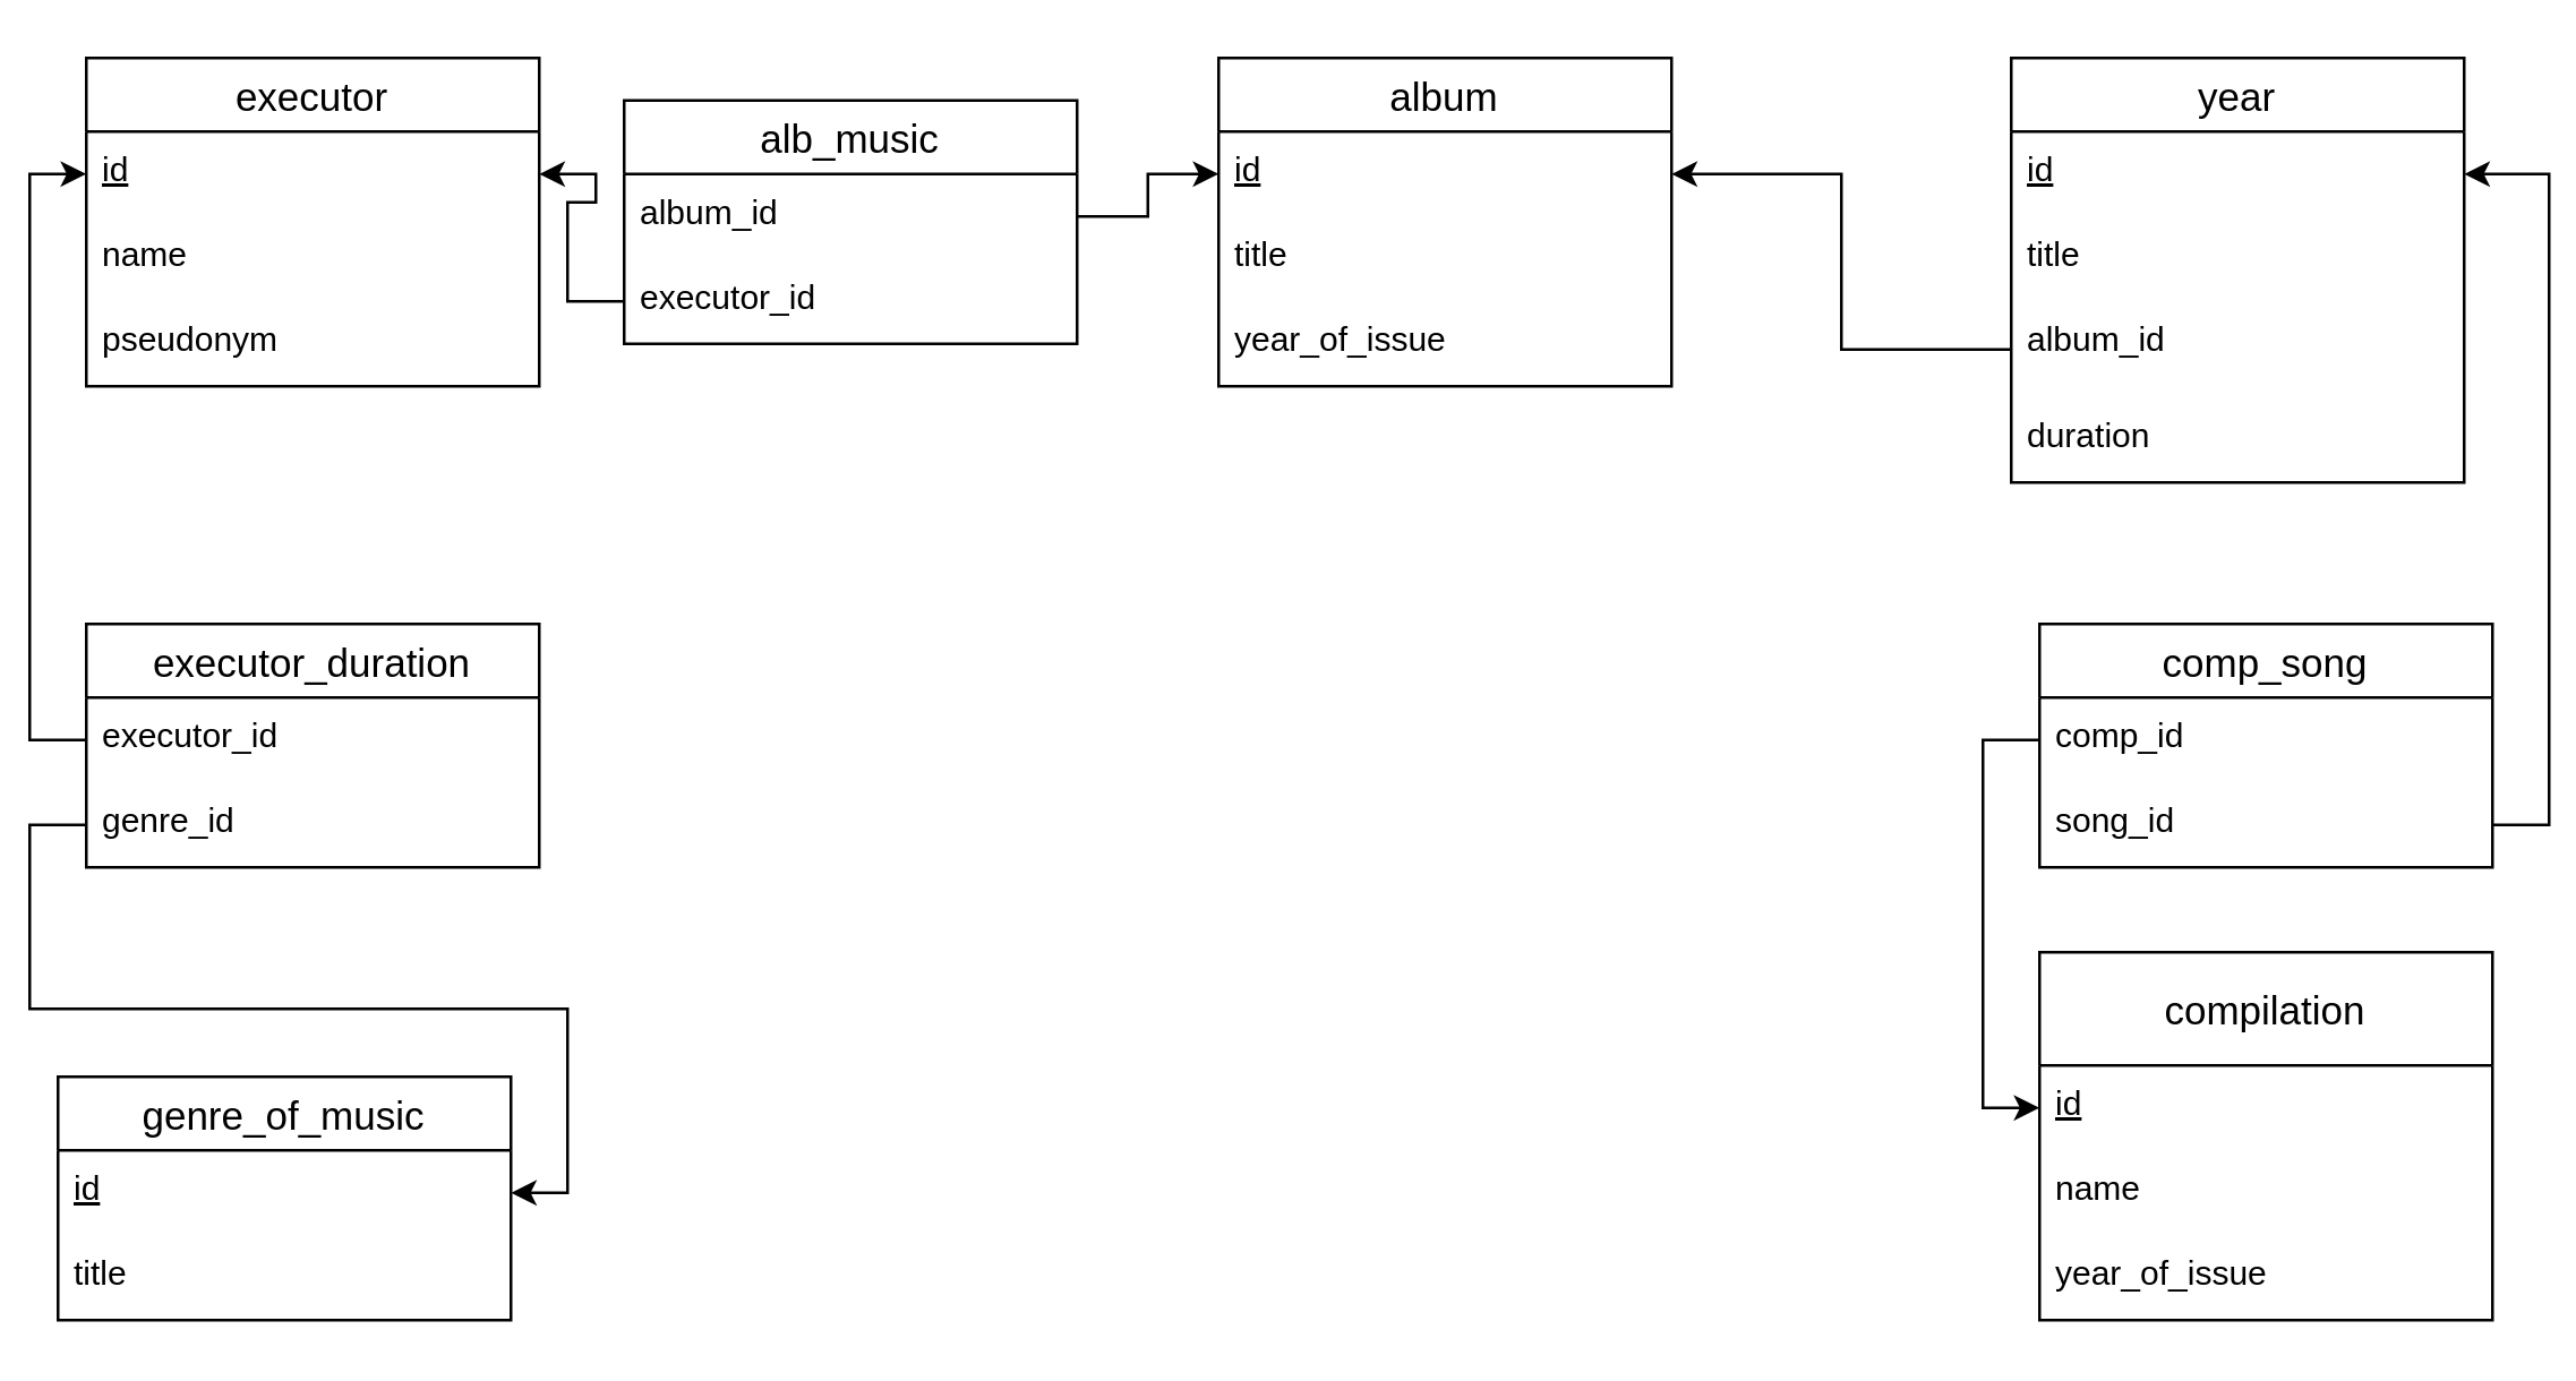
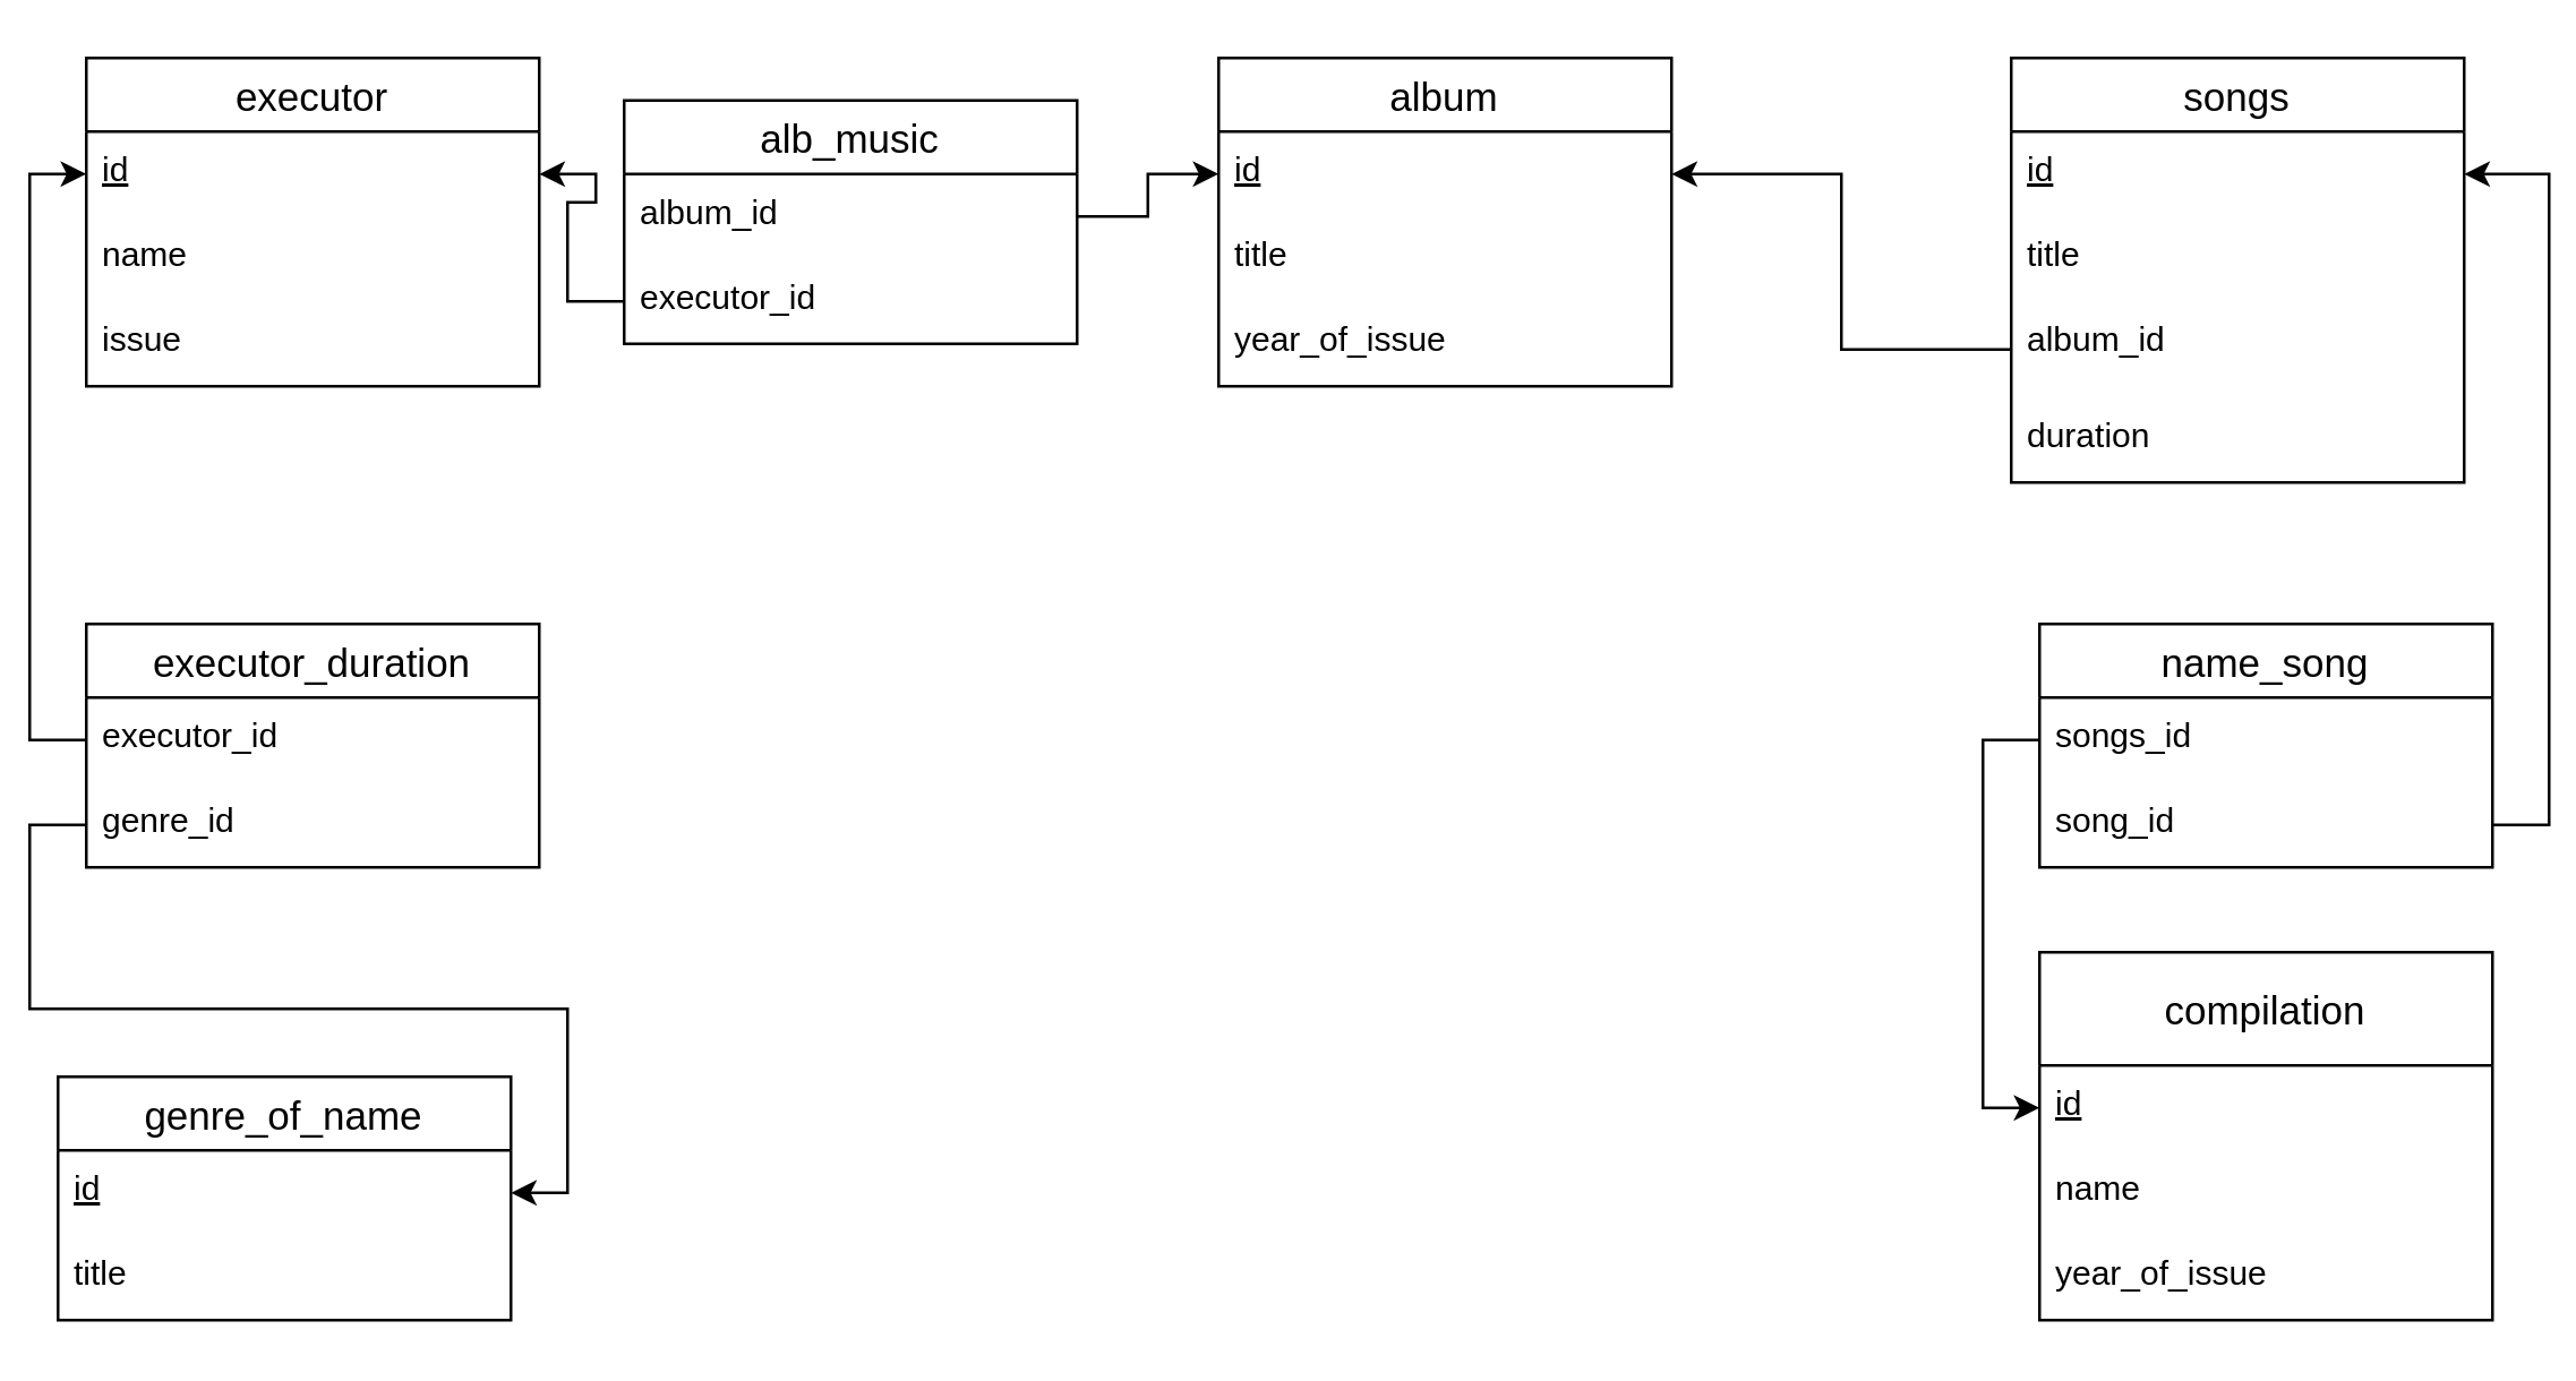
  <mxCell id="0" />
  <mxCell id="1" parent="0" />
  <mxCell id="2" value="executor" style="swimlane;fontStyle=0;childLayout=stackLayout;horizontal=1;startSize=26;horizontalStack=0;resizeParent=1;resizeParentMax=0;resizeLast=0;collapsible=1;marginBottom=0;align=center;fontSize=14;" parent="1" vertex="1"><mxGeometry x="30" y="20" width="160" height="116" as="geometry" /></mxCell>
  <mxCell id="3" value="id" style="text;strokeColor=none;fillColor=none;spacingLeft=4;spacingRight=4;overflow=hidden;rotatable=0;points=[[0,0.5],[1,0.5]];portConstraint=eastwest;fontSize=12;fontStyle=4" parent="2" vertex="1"><mxGeometry y="26" width="160" height="30" as="geometry" /></mxCell>
  <mxCell id="4" value="name" style="text;strokeColor=none;fillColor=none;spacingLeft=4;spacingRight=4;overflow=hidden;rotatable=0;points=[[0,0.5],[1,0.5]];portConstraint=eastwest;fontSize=12;" parent="2" vertex="1"><mxGeometry y="56" width="160" height="30" as="geometry" /></mxCell>
- <mxCell id="5" value="pseudonym" style="text;strokeColor=none;fillColor=none;spacingLeft=4;spacingRight=4;overflow=hidden;rotatable=0;points=[[0,0.5],[1,0.5]];portConstraint=eastwest;fontSize=12;" parent="2" vertex="1"><mxGeometry y="86" width="160" height="30" as="geometry" /></mxCell>
+ <mxCell id="5" value="issue" style="text;strokeColor=none;fillColor=none;spacingLeft=4;spacingRight=4;overflow=hidden;rotatable=0;points=[[0,0.5],[1,0.5]];portConstraint=eastwest;fontSize=12;" parent="2" vertex="1"><mxGeometry y="86" width="160" height="30" as="geometry" /></mxCell>
  <mxCell id="6" value="album" style="swimlane;fontStyle=0;childLayout=stackLayout;horizontal=1;startSize=26;horizontalStack=0;resizeParent=1;resizeParentMax=0;resizeLast=0;collapsible=1;marginBottom=0;align=center;fontSize=14;" parent="1" vertex="1"><mxGeometry x="430" y="20" width="160" height="116" as="geometry" /></mxCell>
  <mxCell id="7" value="id" style="text;strokeColor=none;fillColor=none;spacingLeft=4;spacingRight=4;overflow=hidden;rotatable=0;points=[[0,0.5],[1,0.5]];portConstraint=eastwest;fontSize=12;fontStyle=4" parent="6" vertex="1"><mxGeometry y="26" width="160" height="30" as="geometry" /></mxCell>
  <mxCell id="8" value="title" style="text;strokeColor=none;fillColor=none;spacingLeft=4;spacingRight=4;overflow=hidden;rotatable=0;points=[[0,0.5],[1,0.5]];portConstraint=eastwest;fontSize=12;" parent="6" vertex="1"><mxGeometry y="56" width="160" height="30" as="geometry" /></mxCell>
  <mxCell id="9" value="year_of_issue" style="text;strokeColor=none;fillColor=none;spacingLeft=4;spacingRight=4;overflow=hidden;rotatable=0;points=[[0,0.5],[1,0.5]];portConstraint=eastwest;fontSize=12;" parent="6" vertex="1"><mxGeometry y="86" width="160" height="30" as="geometry" /></mxCell>
  <mxCell id="10" style="edgeStyle=orthogonalEdgeStyle;rounded=0;orthogonalLoop=1;jettySize=auto;html=1;exitX=0;exitY=0.5;exitDx=0;exitDy=0;entryX=1;entryY=0.5;entryDx=0;entryDy=0;" parent="1" source="30" target="3" edge="1"><mxGeometry relative="1" as="geometry"><mxPoint x="210" y="70" as="targetPoint" /></mxGeometry></mxCell>
- <mxCell id="11" value="year" style="swimlane;fontStyle=0;childLayout=stackLayout;horizontal=1;startSize=26;horizontalStack=0;resizeParent=1;resizeParentMax=0;resizeLast=0;collapsible=1;marginBottom=0;align=center;fontSize=14;" parent="1" vertex="1"><mxGeometry x="710" y="20" width="160" height="150" as="geometry" /></mxCell>
+ <mxCell id="11" value="songs" style="swimlane;fontStyle=0;childLayout=stackLayout;horizontal=1;startSize=26;horizontalStack=0;resizeParent=1;resizeParentMax=0;resizeLast=0;collapsible=1;marginBottom=0;align=center;fontSize=14;" parent="1" vertex="1"><mxGeometry x="710" y="20" width="160" height="150" as="geometry" /></mxCell>
  <mxCell id="12" value="id" style="text;strokeColor=none;fillColor=none;spacingLeft=4;spacingRight=4;overflow=hidden;rotatable=0;points=[[0,0.5],[1,0.5]];portConstraint=eastwest;fontSize=12;fontStyle=4" parent="11" vertex="1"><mxGeometry y="26" width="160" height="30" as="geometry" /></mxCell>
  <mxCell id="13" value="title" style="text;strokeColor=none;fillColor=none;spacingLeft=4;spacingRight=4;overflow=hidden;rotatable=0;points=[[0,0.5],[1,0.5]];portConstraint=eastwest;fontSize=12;" parent="11" vertex="1"><mxGeometry y="56" width="160" height="30" as="geometry" /></mxCell>
  <mxCell id="14" value="album_id" style="text;strokeColor=none;fillColor=none;spacingLeft=4;spacingRight=4;overflow=hidden;rotatable=0;points=[[0,0.5],[1,0.5]];portConstraint=eastwest;fontSize=12;" parent="11" vertex="1"><mxGeometry y="86" width="160" height="34" as="geometry" /></mxCell>
  <mxCell id="15" value="duration" style="text;strokeColor=none;fillColor=none;spacingLeft=4;spacingRight=4;overflow=hidden;rotatable=0;points=[[0,0.5],[1,0.5]];portConstraint=eastwest;fontSize=12;" parent="11" vertex="1"><mxGeometry y="120" width="160" height="30" as="geometry" /></mxCell>
- <mxCell id="16" value="genre_of_music" style="swimlane;fontStyle=0;childLayout=stackLayout;horizontal=1;startSize=26;horizontalStack=0;resizeParent=1;resizeParentMax=0;resizeLast=0;collapsible=1;marginBottom=0;align=center;fontSize=14;" parent="1" vertex="1"><mxGeometry x="20" y="380" width="160" height="86" as="geometry" /></mxCell>
+ <mxCell id="16" value="genre_of_name" style="swimlane;fontStyle=0;childLayout=stackLayout;horizontal=1;startSize=26;horizontalStack=0;resizeParent=1;resizeParentMax=0;resizeLast=0;collapsible=1;marginBottom=0;align=center;fontSize=14;" parent="1" vertex="1"><mxGeometry x="20" y="380" width="160" height="86" as="geometry" /></mxCell>
  <mxCell id="17" value="id" style="text;strokeColor=none;fillColor=none;spacingLeft=4;spacingRight=4;overflow=hidden;rotatable=0;points=[[0,0.5],[1,0.5]];portConstraint=eastwest;fontSize=12;fontStyle=4" parent="16" vertex="1"><mxGeometry y="26" width="160" height="30" as="geometry" /></mxCell>
  <mxCell id="18" value="title" style="text;strokeColor=none;fillColor=none;spacingLeft=4;spacingRight=4;overflow=hidden;rotatable=0;points=[[0,0.5],[1,0.5]];portConstraint=eastwest;fontSize=12;" parent="16" vertex="1"><mxGeometry y="56" width="160" height="30" as="geometry" /></mxCell>
  <mxCell id="19" value="compilation" style="swimlane;fontStyle=0;childLayout=stackLayout;horizontal=1;startSize=40;horizontalStack=0;resizeParent=1;resizeParentMax=0;resizeLast=0;collapsible=1;marginBottom=0;align=center;fontSize=14;" parent="1" vertex="1"><mxGeometry x="720" y="336" width="160" height="130" as="geometry" /></mxCell>
  <mxCell id="20" value="id" style="text;strokeColor=none;fillColor=none;spacingLeft=4;spacingRight=4;overflow=hidden;rotatable=0;points=[[0,0.5],[1,0.5]];portConstraint=eastwest;fontSize=12;fontStyle=4" parent="19" vertex="1"><mxGeometry y="40" width="160" height="30" as="geometry" /></mxCell>
  <mxCell id="21" value="name" style="text;strokeColor=none;fillColor=none;spacingLeft=4;spacingRight=4;overflow=hidden;rotatable=0;points=[[0,0.5],[1,0.5]];portConstraint=eastwest;fontSize=12;" parent="19" vertex="1"><mxGeometry y="70" width="160" height="30" as="geometry" /></mxCell>
  <mxCell id="22" value="year_of_issue" style="text;strokeColor=none;fillColor=none;spacingLeft=4;spacingRight=4;overflow=hidden;rotatable=0;points=[[0,0.5],[1,0.5]];portConstraint=eastwest;fontSize=12;" parent="19" vertex="1"><mxGeometry y="100" width="160" height="30" as="geometry" /></mxCell>
  <mxCell id="23" value="executor_duration" style="swimlane;fontStyle=0;childLayout=stackLayout;horizontal=1;startSize=26;horizontalStack=0;resizeParent=1;resizeParentMax=0;resizeLast=0;collapsible=1;marginBottom=0;align=center;fontSize=14;" parent="1" vertex="1"><mxGeometry x="30" y="220" width="160" height="86" as="geometry" /></mxCell>
  <mxCell id="24" value="executor_id" style="text;strokeColor=none;fillColor=none;spacingLeft=4;spacingRight=4;overflow=hidden;rotatable=0;points=[[0,0.5],[1,0.5]];portConstraint=eastwest;fontSize=12;" parent="23" vertex="1"><mxGeometry y="26" width="160" height="30" as="geometry" /></mxCell>
  <mxCell id="25" value="genre_id" style="text;strokeColor=none;fillColor=none;spacingLeft=4;spacingRight=4;overflow=hidden;rotatable=0;points=[[0,0.5],[1,0.5]];portConstraint=eastwest;fontSize=12;" parent="23" vertex="1"><mxGeometry y="56" width="160" height="30" as="geometry" /></mxCell>
  <mxCell id="26" style="edgeStyle=orthogonalEdgeStyle;rounded=0;orthogonalLoop=1;jettySize=auto;html=1;exitX=0;exitY=0.5;exitDx=0;exitDy=0;entryX=1;entryY=0.5;entryDx=0;entryDy=0;" parent="1" source="25" target="17" edge="1"><mxGeometry relative="1" as="geometry" /></mxCell>
  <mxCell id="27" style="edgeStyle=orthogonalEdgeStyle;rounded=0;orthogonalLoop=1;jettySize=auto;html=1;exitX=0;exitY=0.5;exitDx=0;exitDy=0;entryX=0;entryY=0.5;entryDx=0;entryDy=0;" edge="1" parent="1" source="24" target="3"><mxGeometry relative="1" as="geometry"><mxPoint x="0" y="260" as="targetPoint" /></mxGeometry></mxCell>
  <mxCell id="28" value="alb_music" style="swimlane;fontStyle=0;childLayout=stackLayout;horizontal=1;startSize=26;horizontalStack=0;resizeParent=1;resizeParentMax=0;resizeLast=0;collapsible=1;marginBottom=0;align=center;fontSize=14;" vertex="1" parent="1"><mxGeometry x="220" y="35" width="160" height="86" as="geometry" /></mxCell>
  <mxCell id="29" value="album_id" style="text;strokeColor=none;fillColor=none;spacingLeft=4;spacingRight=4;overflow=hidden;rotatable=0;points=[[0,0.5],[1,0.5]];portConstraint=eastwest;fontSize=12;" vertex="1" parent="28"><mxGeometry y="26" width="160" height="30" as="geometry" /></mxCell>
  <mxCell id="30" value="executor_id" style="text;strokeColor=none;fillColor=none;spacingLeft=4;spacingRight=4;overflow=hidden;rotatable=0;points=[[0,0.5],[1,0.5]];portConstraint=eastwest;fontSize=12;" parent="28" vertex="1"><mxGeometry y="56" width="160" height="30" as="geometry" /></mxCell>
- <mxCell id="31" value="comp_song" style="swimlane;fontStyle=0;childLayout=stackLayout;horizontal=1;startSize=26;horizontalStack=0;resizeParent=1;resizeParentMax=0;resizeLast=0;collapsible=1;marginBottom=0;align=center;fontSize=14;" vertex="1" parent="1"><mxGeometry x="720" y="220" width="160" height="86" as="geometry" /></mxCell>
- <mxCell id="32" value="comp_id" style="text;strokeColor=none;fillColor=none;spacingLeft=4;spacingRight=4;overflow=hidden;rotatable=0;points=[[0,0.5],[1,0.5]];portConstraint=eastwest;fontSize=12;" vertex="1" parent="31"><mxGeometry y="26" width="160" height="30" as="geometry" /></mxCell>
+ <mxCell id="31" value="name_song" style="swimlane;fontStyle=0;childLayout=stackLayout;horizontal=1;startSize=26;horizontalStack=0;resizeParent=1;resizeParentMax=0;resizeLast=0;collapsible=1;marginBottom=0;align=center;fontSize=14;" vertex="1" parent="1"><mxGeometry x="720" y="220" width="160" height="86" as="geometry" /></mxCell>
+ <mxCell id="32" value="songs_id" style="text;strokeColor=none;fillColor=none;spacingLeft=4;spacingRight=4;overflow=hidden;rotatable=0;points=[[0,0.5],[1,0.5]];portConstraint=eastwest;fontSize=12;" vertex="1" parent="31"><mxGeometry y="26" width="160" height="30" as="geometry" /></mxCell>
  <mxCell id="33" value="song_id" style="text;strokeColor=none;fillColor=none;spacingLeft=4;spacingRight=4;overflow=hidden;rotatable=0;points=[[0,0.5],[1,0.5]];portConstraint=eastwest;fontSize=12;" parent="31" vertex="1"><mxGeometry y="56" width="160" height="30" as="geometry" /></mxCell>
  <mxCell id="34" style="edgeStyle=orthogonalEdgeStyle;rounded=0;orthogonalLoop=1;jettySize=auto;html=1;exitX=0;exitY=0.5;exitDx=0;exitDy=0;" edge="1" parent="1" source="14" target="7"><mxGeometry relative="1" as="geometry" /></mxCell>
  <mxCell id="35" style="edgeStyle=orthogonalEdgeStyle;rounded=0;orthogonalLoop=1;jettySize=auto;html=1;exitX=1;exitY=0.5;exitDx=0;exitDy=0;entryX=0;entryY=0.5;entryDx=0;entryDy=0;" edge="1" parent="1" source="29" target="7"><mxGeometry relative="1" as="geometry" /></mxCell>
  <mxCell id="36" style="edgeStyle=orthogonalEdgeStyle;rounded=0;orthogonalLoop=1;jettySize=auto;html=1;exitX=0;exitY=0.5;exitDx=0;exitDy=0;entryX=0;entryY=0.5;entryDx=0;entryDy=0;" edge="1" parent="1" source="32" target="20"><mxGeometry relative="1" as="geometry"><mxPoint x="690" y="291" as="targetPoint" /></mxGeometry></mxCell>
  <mxCell id="37" style="edgeStyle=orthogonalEdgeStyle;rounded=0;orthogonalLoop=1;jettySize=auto;html=1;exitX=1;exitY=0.5;exitDx=0;exitDy=0;entryX=1;entryY=0.5;entryDx=0;entryDy=0;" edge="1" parent="1" source="33" target="12"><mxGeometry relative="1" as="geometry"><mxPoint x="910" y="50" as="targetPoint" /></mxGeometry></mxCell>
